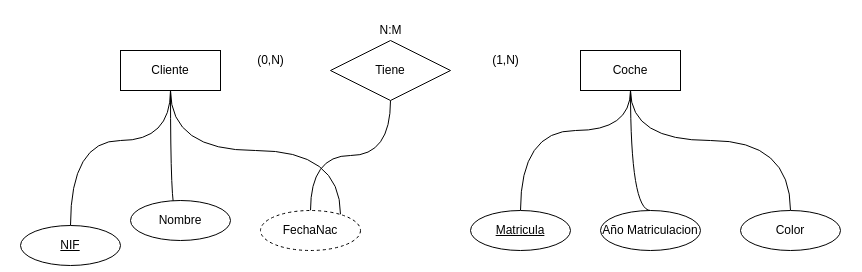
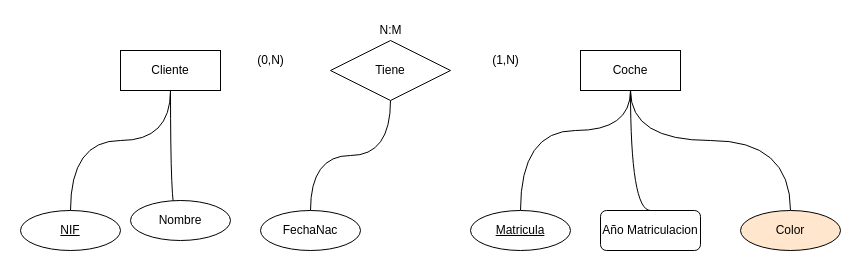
  <mxCell id="0" />
  <mxCell id="1" parent="0" />
  <mxCell id="2" style="edgeStyle=orthogonalEdgeStyle;curved=1;rounded=0;orthogonalLoop=1;jettySize=auto;html=1;entryX=0.5;entryY=0;entryDx=0;entryDy=0;endArrow=none;endFill=0;" parent="1" source="3" target="7" edge="1"><mxGeometry relative="1" as="geometry"><Array as="points"><mxPoint x="170" y="140" /><mxPoint x="70" y="140" /></Array></mxGeometry></mxCell>
  <mxCell id="3" value="Cliente" style="whiteSpace=wrap;html=1;align=center;" parent="1" vertex="1"><mxGeometry x="120" y="50" width="100" height="40" as="geometry" /></mxCell>
  <mxCell id="4" value="Coche" style="whiteSpace=wrap;html=1;align=center;" parent="1" vertex="1"><mxGeometry x="580" y="50" width="100" height="40" as="geometry" /></mxCell>
  <mxCell id="5" style="edgeStyle=orthogonalEdgeStyle;curved=1;rounded=0;orthogonalLoop=1;jettySize=auto;html=1;endArrow=none;endFill=0;" parent="1" source="6" target="11" edge="1"><mxGeometry relative="1" as="geometry" /></mxCell>
  <mxCell id="6" value="Tiene" style="shape=rhombus;perimeter=rhombusPerimeter;whiteSpace=wrap;html=1;align=center;" parent="1" vertex="1"><mxGeometry x="330" y="40" width="120" height="60" as="geometry" /></mxCell>
- <mxCell id="7" value="NIF" style="ellipse;whiteSpace=wrap;html=1;align=center;fontStyle=4;" parent="1" vertex="1"><mxGeometry x="20" y="225" width="100" height="40" as="geometry" /></mxCell>
+ <mxCell id="7" value="NIF" style="ellipse;whiteSpace=wrap;html=1;align=center;fontStyle=4;" parent="1" vertex="1"><mxGeometry y="210" width="100" height="40" as="geometry" x="20" /></mxCell>
  <mxCell id="8" style="edgeStyle=orthogonalEdgeStyle;curved=1;rounded=0;orthogonalLoop=1;jettySize=auto;html=1;exitX=0.5;exitY=0;exitDx=0;exitDy=0;endArrow=none;endFill=0;" parent="1" source="9" edge="1"><mxGeometry relative="1" as="geometry"><mxPoint x="170" y="90" as="targetPoint" /><Array as="points"><mxPoint x="170" y="210" /></Array></mxGeometry></mxCell>
  <mxCell id="9" value="Nombre" style="ellipse;whiteSpace=wrap;html=1;align=center;" parent="1" vertex="1"><mxGeometry x="130" y="200" width="100" height="40" as="geometry" /></mxCell>
- <mxCell id="10" style="edgeStyle=orthogonalEdgeStyle;curved=1;rounded=0;orthogonalLoop=1;jettySize=auto;html=1;entryX=0.5;entryY=1;entryDx=0;entryDy=0;endArrow=none;endFill=0;" parent="1" source="11" target="3" edge="1"><mxGeometry relative="1" as="geometry"><Array as="points"><mxPoint x="340" y="150" /><mxPoint x="170" y="150" /></Array></mxGeometry></mxCell>
- <mxCell id="11" value="FechaNac" style="ellipse;whiteSpace=wrap;html=1;align=center;dashed=1;" parent="1" vertex="1"><mxGeometry x="260" y="210" width="100" height="40" as="geometry" /></mxCell>
+ <mxCell id="11" value="FechaNac" style="ellipse;whiteSpace=wrap;html=1;align=center;" parent="1" vertex="1"><mxGeometry x="260" y="210" width="100" height="40" as="geometry" /></mxCell>
  <mxCell id="12" style="edgeStyle=orthogonalEdgeStyle;curved=1;rounded=0;orthogonalLoop=1;jettySize=auto;html=1;entryX=0.5;entryY=1;entryDx=0;entryDy=0;endArrow=none;endFill=0;" parent="1" source="13" target="4" edge="1"><mxGeometry relative="1" as="geometry"><Array as="points"><mxPoint x="520" y="130" /><mxPoint x="630" y="130" /></Array></mxGeometry></mxCell>
  <mxCell id="13" value="Matricula" style="ellipse;whiteSpace=wrap;html=1;align=center;fontStyle=4;" parent="1" vertex="1"><mxGeometry x="470" y="210" width="100" height="40" as="geometry" /></mxCell>
  <mxCell id="14" style="edgeStyle=orthogonalEdgeStyle;curved=1;rounded=0;orthogonalLoop=1;jettySize=auto;html=1;entryX=0.5;entryY=1;entryDx=0;entryDy=0;endArrow=none;endFill=0;exitX=0.5;exitY=0;exitDx=0;exitDy=0;" parent="1" source="15" target="4" edge="1"><mxGeometry relative="1" as="geometry"><Array as="points"><mxPoint x="630" y="210" /></Array></mxGeometry></mxCell>
- <mxCell id="15" value="Año Matriculacion" style="ellipse;whiteSpace=wrap;html=1;align=center;" parent="1" vertex="1"><mxGeometry x="600" y="210" width="100" height="40" as="geometry" /></mxCell>
+ <mxCell id="15" value="Año Matriculacion" style="whiteSpace=wrap;html=1;align=center;rounded=1;" parent="1" vertex="1"><mxGeometry x="600" y="210" width="100" height="40" as="geometry" /></mxCell>
  <mxCell id="16" style="edgeStyle=orthogonalEdgeStyle;curved=1;rounded=0;orthogonalLoop=1;jettySize=auto;html=1;entryX=0.5;entryY=1;entryDx=0;entryDy=0;endArrow=none;endFill=0;" parent="1" source="17" target="4" edge="1"><mxGeometry relative="1" as="geometry"><Array as="points"><mxPoint x="790" y="140" /><mxPoint x="630" y="140" /></Array></mxGeometry></mxCell>
- <mxCell id="17" value="Color" style="ellipse;whiteSpace=wrap;html=1;align=center;" parent="1" vertex="1"><mxGeometry x="740" y="210" width="100" height="40" as="geometry" /></mxCell>
+ <mxCell id="17" value="Color" style="ellipse;whiteSpace=wrap;html=1;align=center;fillColor=#ffe6cc;" parent="1" vertex="1"><mxGeometry x="740" y="210" width="100" height="40" as="geometry" /></mxCell>
  <mxCell id="18" value="(1,N)" style="text;html=1;align=center;verticalAlign=middle;resizable=0;points=[];autosize=1;" parent="1" vertex="1"><mxGeometry x="485" y="50" width="40" height="20" as="geometry" /></mxCell>
  <mxCell id="19" value="(0,N)" style="text;html=1;align=center;verticalAlign=middle;resizable=0;points=[];autosize=1;" parent="1" vertex="1"><mxGeometry x="250" y="50" width="40" height="20" as="geometry" /></mxCell>
  <mxCell id="20" value="N:M" style="text;html=1;align=center;verticalAlign=middle;resizable=0;points=[];autosize=1;" parent="1" vertex="1"><mxGeometry x="370" y="20" width="40" height="20" as="geometry" /></mxCell>
